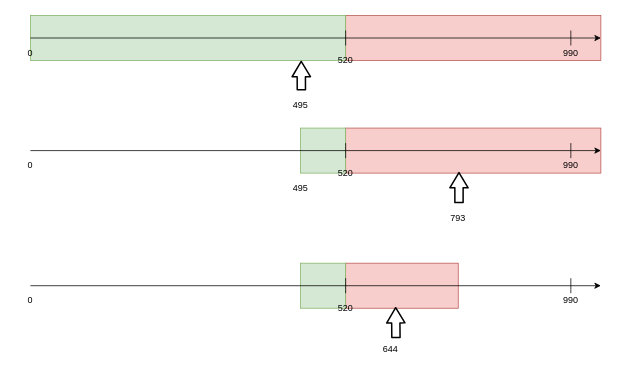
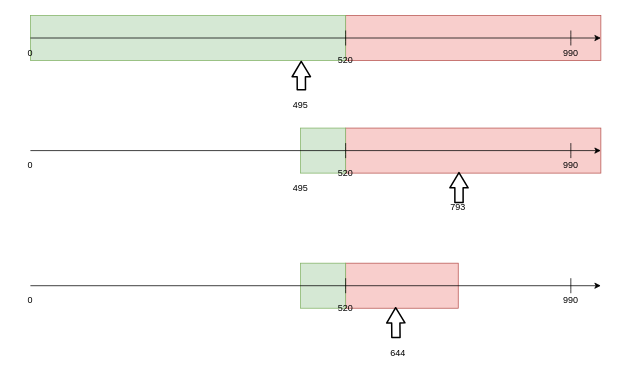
  <mxCell id="0" />
  <mxCell id="1" parent="0" />
  <mxCell id="2" value="" style="group" vertex="1" connectable="0" parent="1"><mxGeometry x="20" y="170" width="780" height="130" as="geometry" /></mxCell>
  <mxCell id="3" value="" style="rounded=0;whiteSpace=wrap;html=1;fillColor=#f8cecc;strokeColor=#b85450;" vertex="1" parent="2"><mxGeometry x="440" width="340" height="60" as="geometry" /></mxCell>
  <mxCell id="4" value="" style="rounded=0;whiteSpace=wrap;html=1;fillColor=#d5e8d4;strokeColor=#82b366;gradientColor=none;" vertex="1" parent="2"><mxGeometry x="380" width="60" height="60" as="geometry" /></mxCell>
  <mxCell id="5" value="" style="endArrow=classic;html=1;" edge="1" parent="2"><mxGeometry width="50" height="50" relative="1" as="geometry"><mxPoint x="20" y="30.0" as="sourcePoint" /><mxPoint x="780.0" y="30.0" as="targetPoint" /></mxGeometry></mxCell>
  <mxCell id="6" value="" style="endArrow=none;html=1;" edge="1" parent="2"><mxGeometry width="50" height="50" relative="1" as="geometry"><mxPoint x="740.0" y="40.0" as="sourcePoint" /><mxPoint x="740.0" y="20.0" as="targetPoint" /><Array as="points"><mxPoint x="740" y="30" /></Array></mxGeometry></mxCell>
  <mxCell id="7" value="0" style="text;html=1;strokeColor=none;fillColor=none;align=center;verticalAlign=middle;whiteSpace=wrap;rounded=0;" vertex="1" parent="2"><mxGeometry y="40" width="40" height="20" as="geometry" /></mxCell>
  <mxCell id="8" value="990" style="text;html=1;strokeColor=none;fillColor=none;align=center;verticalAlign=middle;whiteSpace=wrap;rounded=0;" vertex="1" parent="2"><mxGeometry x="720" y="40" width="40" height="20" as="geometry" /></mxCell>
  <mxCell id="9" value="" style="endArrow=none;html=1;" edge="1" parent="2"><mxGeometry width="50" height="50" relative="1" as="geometry"><mxPoint x="440.0" y="40.0" as="sourcePoint" /><mxPoint x="440.0" y="20.0" as="targetPoint" /><Array as="points"><mxPoint x="440" y="30" /></Array></mxGeometry></mxCell>
  <mxCell id="10" value="520" style="text;html=1;strokeColor=none;fillColor=none;align=center;verticalAlign=middle;whiteSpace=wrap;rounded=0;" vertex="1" parent="2"><mxGeometry x="420" y="50" width="40" height="20" as="geometry" /></mxCell>
  <mxCell id="11" value="" style="shape=flexArrow;endArrow=classic;html=1;strokeWidth=2;endWidth=11.429;endSize=6.1;entryX=0.444;entryY=0.972;entryDx=0;entryDy=0;entryPerimeter=0;" edge="1" parent="2" target="3"><mxGeometry width="50" height="50" relative="1" as="geometry"><mxPoint x="591" y="100.0" as="sourcePoint" /><mxPoint x="591" y="70" as="targetPoint" /></mxGeometry></mxCell>
- <mxCell id="12" value="793" style="text;html=1;strokeColor=none;fillColor=none;align=center;verticalAlign=middle;whiteSpace=wrap;rounded=0;" vertex="1" parent="2"><mxGeometry x="570" y="110" width="40" height="20" as="geometry" /></mxCell>
+ <mxCell id="12" value="793" style="text;html=1;strokeColor=none;fillColor=none;align=center;verticalAlign=middle;whiteSpace=wrap;rounded=0;" vertex="1" parent="2"><mxGeometry x="570" y="95" width="40" height="20" as="geometry" /></mxCell>
  <mxCell id="13" value="" style="group" vertex="1" connectable="0" parent="1"><mxGeometry x="20" y="20" width="780" height="130" as="geometry" /></mxCell>
  <mxCell id="14" value="" style="rounded=0;whiteSpace=wrap;html=1;fillColor=#f8cecc;strokeColor=#b85450;" vertex="1" parent="13"><mxGeometry x="440" width="340" height="60" as="geometry" /></mxCell>
  <mxCell id="15" value="" style="rounded=0;whiteSpace=wrap;html=1;fillColor=#d5e8d4;strokeColor=#82b366;gradientColor=none;" vertex="1" parent="13"><mxGeometry x="20" width="420" height="60" as="geometry" /></mxCell>
  <mxCell id="16" value="" style="endArrow=classic;html=1;" edge="1" parent="13"><mxGeometry width="50" height="50" relative="1" as="geometry"><mxPoint x="20" y="30" as="sourcePoint" /><mxPoint x="780" y="30" as="targetPoint" /></mxGeometry></mxCell>
  <mxCell id="17" value="" style="endArrow=none;html=1;" edge="1" parent="13"><mxGeometry width="50" height="50" relative="1" as="geometry"><mxPoint x="740" y="40" as="sourcePoint" /><mxPoint x="740" y="20" as="targetPoint" /><Array as="points"><mxPoint x="740" y="30" /></Array></mxGeometry></mxCell>
  <mxCell id="18" value="0" style="text;html=1;strokeColor=none;fillColor=none;align=center;verticalAlign=middle;whiteSpace=wrap;rounded=0;" vertex="1" parent="13"><mxGeometry y="40" width="40" height="20" as="geometry" /></mxCell>
  <mxCell id="19" value="990" style="text;html=1;strokeColor=none;fillColor=none;align=center;verticalAlign=middle;whiteSpace=wrap;rounded=0;" vertex="1" parent="13"><mxGeometry x="720" y="40" width="40" height="20" as="geometry" /></mxCell>
  <mxCell id="20" value="" style="endArrow=none;html=1;" edge="1" parent="13"><mxGeometry width="50" height="50" relative="1" as="geometry"><mxPoint x="440.0" y="40" as="sourcePoint" /><mxPoint x="440.0" y="20" as="targetPoint" /><Array as="points"><mxPoint x="440" y="30" /></Array></mxGeometry></mxCell>
  <mxCell id="21" value="520" style="text;html=1;strokeColor=none;fillColor=none;align=center;verticalAlign=middle;whiteSpace=wrap;rounded=0;" vertex="1" parent="13"><mxGeometry x="420" y="50" width="40" height="20" as="geometry" /></mxCell>
  <mxCell id="22" value="" style="shape=flexArrow;endArrow=classic;html=1;strokeWidth=2;entryX=0.859;entryY=1.004;entryDx=0;entryDy=0;entryPerimeter=0;endWidth=11.429;endSize=6.1;" edge="1" parent="13" target="15"><mxGeometry width="50" height="50" relative="1" as="geometry"><mxPoint x="381" y="100" as="sourcePoint" /><mxPoint x="410" y="80" as="targetPoint" /></mxGeometry></mxCell>
  <mxCell id="23" value="495" style="text;html=1;strokeColor=none;fillColor=none;align=center;verticalAlign=middle;whiteSpace=wrap;rounded=0;" vertex="1" parent="13"><mxGeometry x="360" y="110" width="40" height="20" as="geometry" /></mxCell>
  <mxCell id="24" value="" style="group" vertex="1" connectable="0" parent="1"><mxGeometry x="20" y="350" width="780" height="130" as="geometry" /></mxCell>
  <mxCell id="25" value="" style="rounded=0;whiteSpace=wrap;html=1;fillColor=#f8cecc;strokeColor=#b85450;" vertex="1" parent="24"><mxGeometry x="440" width="150" height="60" as="geometry" /></mxCell>
  <mxCell id="26" value="" style="rounded=0;whiteSpace=wrap;html=1;fillColor=#d5e8d4;strokeColor=#82b366;gradientColor=none;" vertex="1" parent="24"><mxGeometry x="380" width="60" height="60" as="geometry" /></mxCell>
  <mxCell id="27" value="" style="endArrow=classic;html=1;" edge="1" parent="24"><mxGeometry width="50" height="50" relative="1" as="geometry"><mxPoint x="20" y="30.0" as="sourcePoint" /><mxPoint x="780.0" y="30.0" as="targetPoint" /></mxGeometry></mxCell>
  <mxCell id="28" value="" style="endArrow=none;html=1;" edge="1" parent="24"><mxGeometry width="50" height="50" relative="1" as="geometry"><mxPoint x="740.0" y="40.0" as="sourcePoint" /><mxPoint x="740.0" y="20.0" as="targetPoint" /><Array as="points"><mxPoint x="740" y="30" /></Array></mxGeometry></mxCell>
  <mxCell id="29" value="0" style="text;html=1;strokeColor=none;fillColor=none;align=center;verticalAlign=middle;whiteSpace=wrap;rounded=0;" vertex="1" parent="24"><mxGeometry y="40" width="40" height="20" as="geometry" /></mxCell>
  <mxCell id="30" value="990" style="text;html=1;strokeColor=none;fillColor=none;align=center;verticalAlign=middle;whiteSpace=wrap;rounded=0;" vertex="1" parent="24"><mxGeometry x="720" y="40" width="40" height="20" as="geometry" /></mxCell>
  <mxCell id="31" value="" style="endArrow=none;html=1;" edge="1" parent="24"><mxGeometry width="50" height="50" relative="1" as="geometry"><mxPoint x="440.0" y="40.0" as="sourcePoint" /><mxPoint x="440.0" y="20.0" as="targetPoint" /><Array as="points"><mxPoint x="440" y="30" /></Array></mxGeometry></mxCell>
  <mxCell id="32" value="520" style="text;html=1;strokeColor=none;fillColor=none;align=center;verticalAlign=middle;whiteSpace=wrap;rounded=0;" vertex="1" parent="24"><mxGeometry x="420" y="50" width="40" height="20" as="geometry" /></mxCell>
  <mxCell id="33" value="" style="shape=flexArrow;endArrow=classic;html=1;strokeWidth=2;endWidth=11.429;endSize=6.1;entryX=0.444;entryY=0.972;entryDx=0;entryDy=0;entryPerimeter=0;" edge="1" parent="24" target="25"><mxGeometry width="50" height="50" relative="1" as="geometry"><mxPoint x="507" y="100" as="sourcePoint" /><mxPoint x="591" y="70" as="targetPoint" /></mxGeometry></mxCell>
- <mxCell id="34" value="644" style="text;html=1;strokeColor=none;fillColor=none;align=center;verticalAlign=middle;whiteSpace=wrap;rounded=0;" vertex="1" parent="24"><mxGeometry x="480" y="105" width="40" height="20" as="geometry" /></mxCell>
+ <mxCell id="34" value="644" style="text;html=1;strokeColor=none;fillColor=none;align=center;verticalAlign=middle;whiteSpace=wrap;rounded=0;" vertex="1" parent="24"><mxGeometry x="490" y="110" width="40" height="20" as="geometry" /></mxCell>
  <mxCell id="35" value="495" style="text;html=1;strokeColor=none;fillColor=none;align=center;verticalAlign=middle;whiteSpace=wrap;rounded=0;" vertex="1" parent="1"><mxGeometry x="380" y="240" width="40" height="20" as="geometry" /></mxCell>
